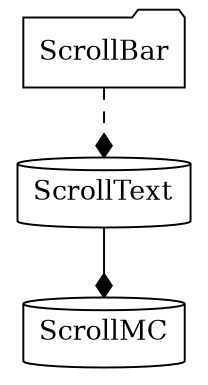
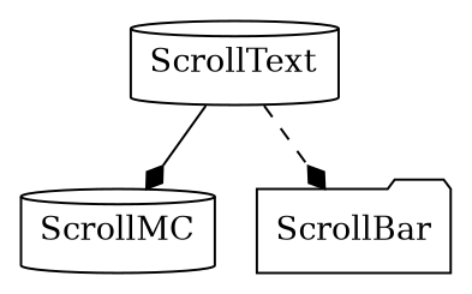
  strict digraph {
    rankdir=TB
    node [shape=cylinder]
    edge [arrowhead=diamond]
    n1 [label=ScrollText]
    n2 [label=ScrollMC]
    n3 [label=ScrollBar shape=folder]
    n1 -> n2 [style=solid]
-   n3 -> n1 [style=dashed]
+   n1 -> n3 [style=dashed]
  }
